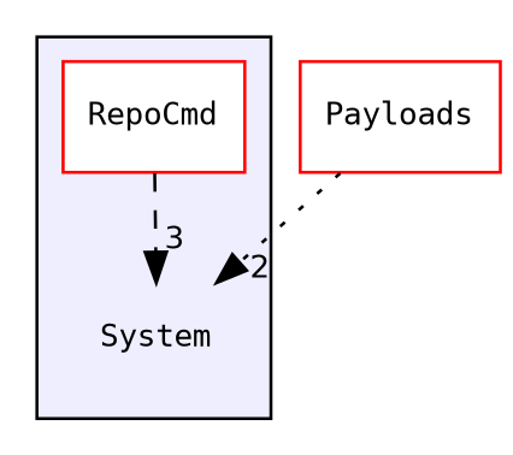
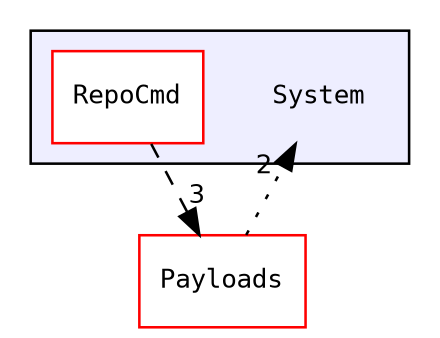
  digraph {
    compound=true
    fontname="DejaVu Sans Mono"
    node [fontname="DejaVu Sans Mono" fontsize=10 shape=box color=red]
    edge [fontname="DejaVu Sans Mono" labeldistance=1.5 labelfontname=Helvetica labelfontsize=10]
    n1 [label=System shape=plaintext color=""]
    n2 [fillcolor=white label=RepoCmd style=filled]
    n3 [label=Payloads]
    subgraph cluster_1 {
      bgcolor="#eeeeff"
      pencolor=black
      n1
      n2
    }
-   n2 -> n1 [headlabel=3 style=dashed]
+   n2 -> n3 [headlabel=3 style=dashed]
    n3 -> n1 [headlabel=2 style=dotted]
  }
